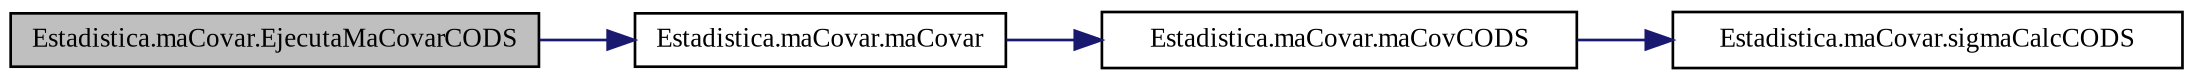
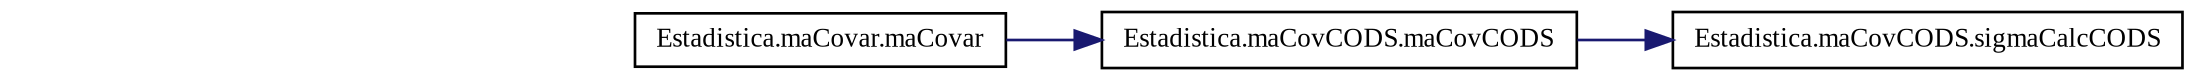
  digraph {
    fontname="Liberation Serif"
    rankdir=LR
    node [color=black fillcolor=white fontname="Liberation Serif" fontsize=10 shape=record style=filled]
    edge [color=midnightblue fontname="Liberation Serif" fontsize=10 labelfontname=Helvetica labelfontsize=10 style=solid]
-   n1 [fillcolor=grey75 fontcolor=black height=0.2 label="Estadistica.maCovar.EjecutaMaCovarCODS" width=0.4]
    n2 [height=0.2 label="Estadistica.maCovar.maCovar" width=0.4]
-   n3 [height=0.2 label="Estadistica.maCovar.maCovCODS" width=0.4]
-   n4 [height=0.2 label="Estadistica.maCovar.sigmaCalcCODS" width=0.4]
-   n1 -> n2
+   n3 [height=0.2 label="Estadistica.maCovCODS.maCovCODS" width=0.4]
+   n4 [height=0.2 label="Estadistica.maCovCODS.sigmaCalcCODS" width=0.4]
    n2 -> n3
    n3 -> n4
  }
